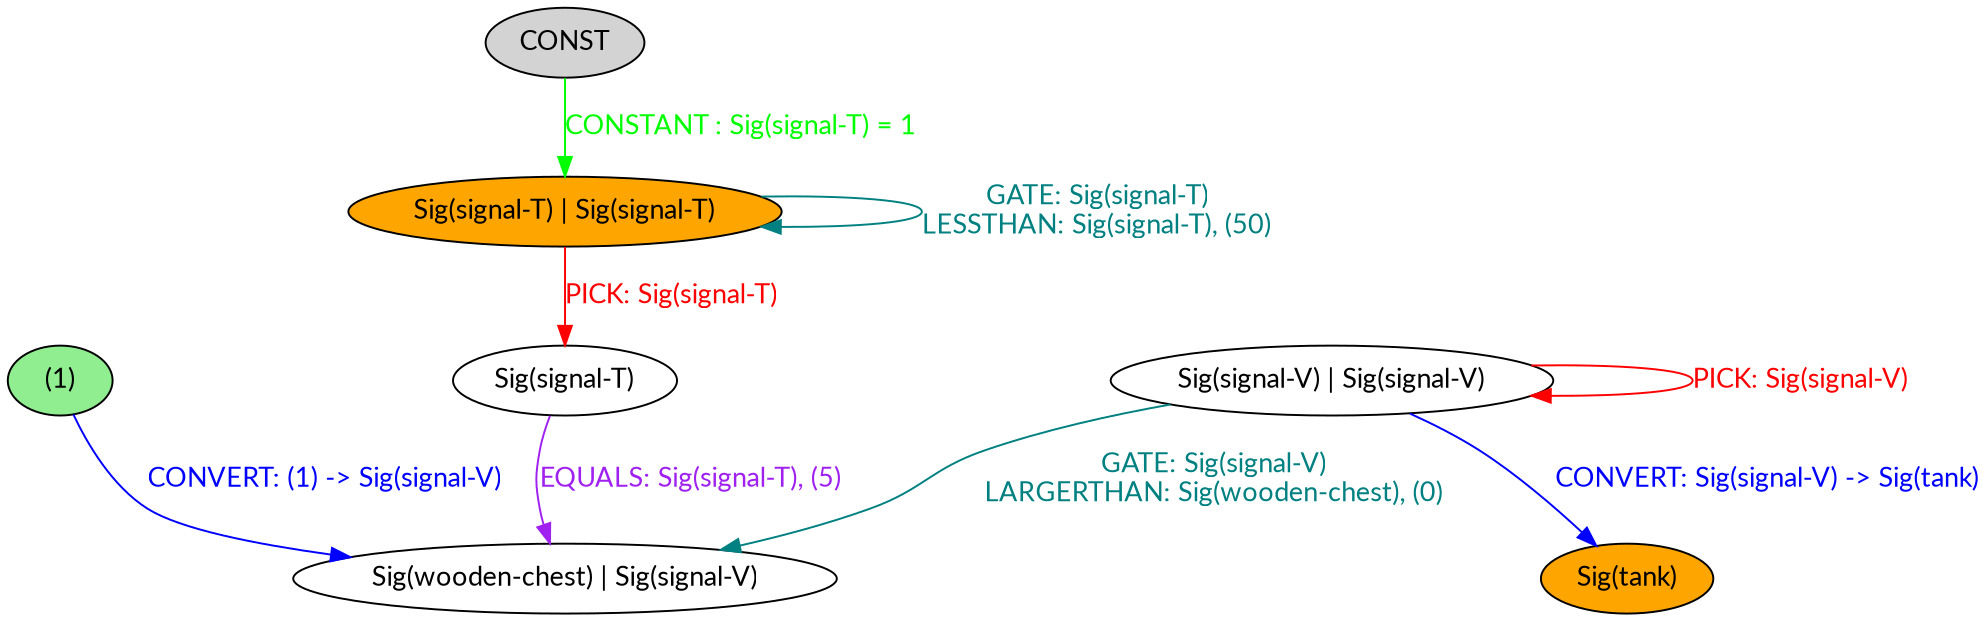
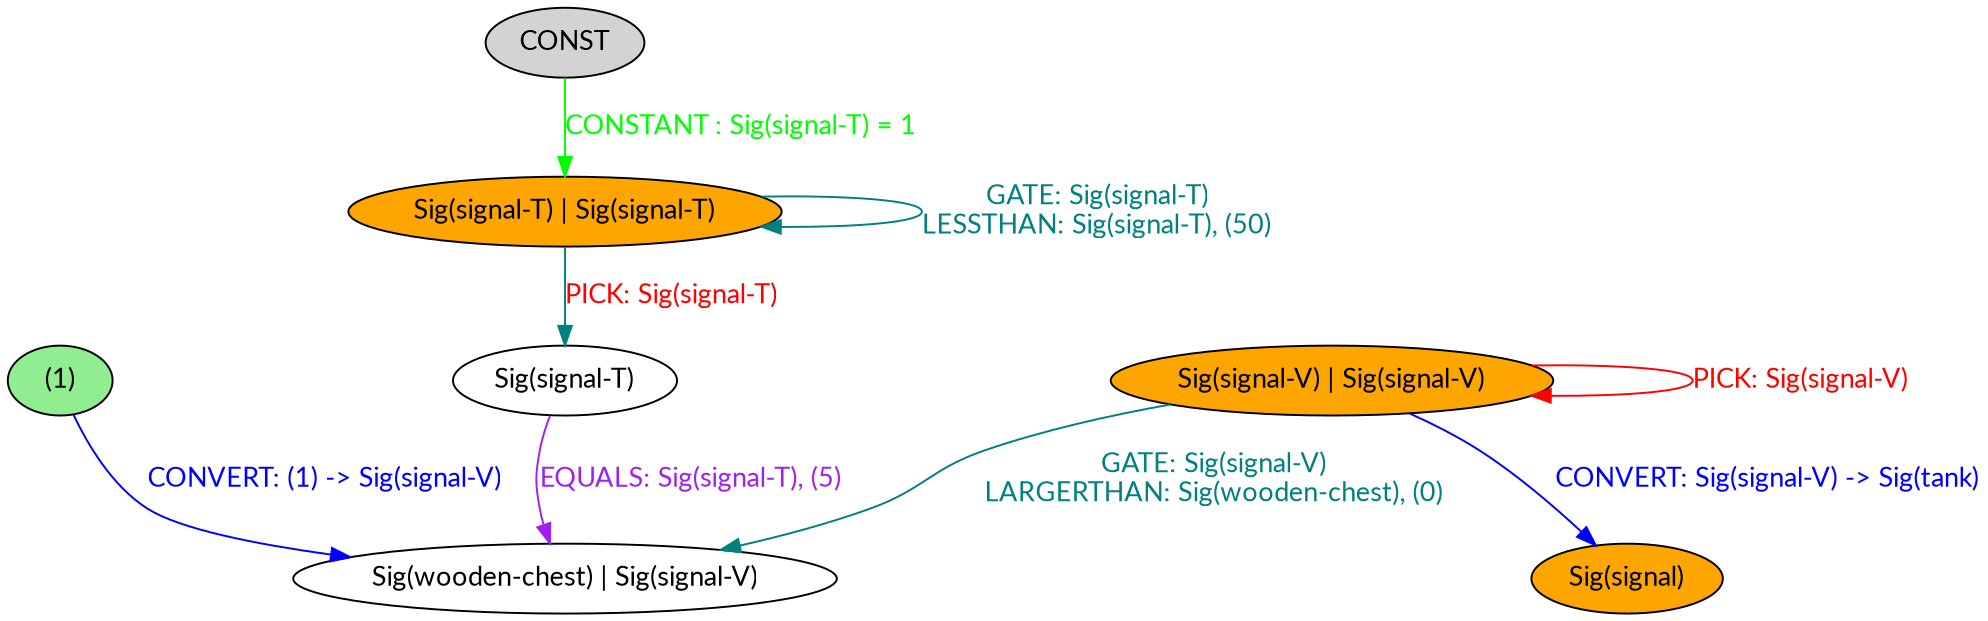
  strict digraph {
    fontname=Lato
    nodesep=1
    node [fillcolor=orange fontname=Lato style=filled]
    edge [color=blue fontcolor=blue fontname=Lato]
    n1 [fillcolor=white label="Sig(signal-T)"]
    n2 [fillcolor=white label="Sig(wooden-chest) | Sig(signal-V)"]
    n3 [fillcolor=lightgreen label="(1)"]
    n4 [label="Sig(signal-T) | Sig(signal-T)"]
-   n5 [fillcolor=white label="Sig(signal-V) | Sig(signal-V)"]
-   n6 [label="Sig(tank)"]
+   n5 [label="Sig(signal-V) | Sig(signal-V)"]
+   n6 [label="Sig(signal)"]
    n7 [fillcolor=lightgray label=CONST]
    n1 -> n2 [color=purple fontcolor=purple label="EQUALS: Sig(signal-T), (5)"]
    n3 -> n2 [label="CONVERT: (1) -> Sig(signal-V)"]
-   n4 -> n1 [color=red fontcolor=red label="PICK: Sig(signal-T)"]
+   n4 -> n1 [color=teal fontcolor=red label="PICK: Sig(signal-T)"]
    n4 -> n4 [color=teal fontcolor=teal label="GATE: Sig(signal-T)\nLESSTHAN: Sig(signal-T), (50)"]
    n5 -> n2 [color=teal fontcolor=teal label="GATE: Sig(signal-V)\nLARGERTHAN: Sig(wooden-chest), (0)"]
    n5 -> n5 [color=red fontcolor=red label="PICK: Sig(signal-V)"]
    n5 -> n6 [label="CONVERT: Sig(signal-V) -> Sig(tank)"]
    n7 -> n4 [color=green fontcolor=green label="CONSTANT : Sig(signal-T) = 1"]
  }
